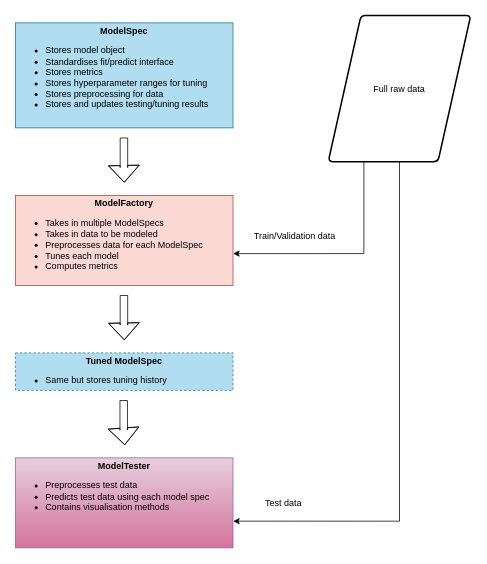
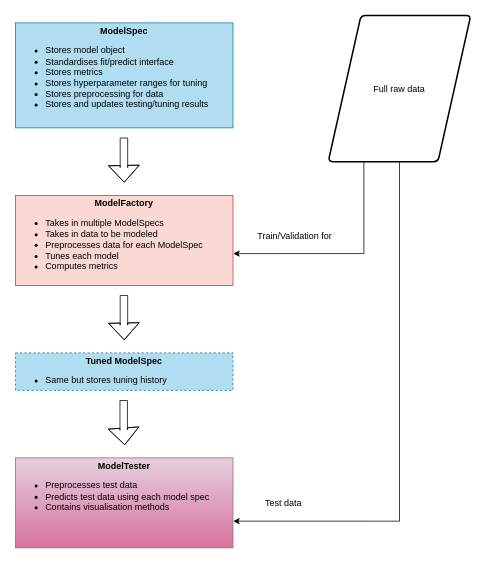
  <mxCell id="0" />
  <mxCell id="1" parent="0" />
  <mxCell id="2" value="&lt;p style=&quot;margin:0px;margin-top:4px;text-align:center;&quot;&gt;&lt;b&gt;ModelSpec&lt;/b&gt;&lt;/p&gt;&lt;div style=&quot;height:2px;&quot;&gt;&lt;ul&gt;&lt;li&gt;Stores model object&lt;br&gt;&lt;/li&gt;&lt;li&gt;Standardises fit/predict interface&lt;/li&gt;&lt;li&gt;Stores metrics&lt;/li&gt;&lt;li&gt;Stores hyperparameter ranges for tuning&lt;/li&gt;&lt;li&gt;Stores preprocessing for data&lt;/li&gt;&lt;li&gt;Stores and updates testing/tuning results&lt;/li&gt;&lt;/ul&gt;&lt;/div&gt;" style="verticalAlign=top;align=left;overflow=fill;fontSize=12;fontFamily=Helvetica;html=1;whiteSpace=wrap;fillColor=#b1ddf0;strokeColor=#10739e;" parent="1" vertex="1"><mxGeometry x="20" y="30" width="290" height="140" as="geometry" /></mxCell>
  <mxCell id="3" value="&lt;p style=&quot;margin:0px;margin-top:4px;text-align:center;&quot;&gt;&lt;b&gt;ModelFactory&lt;/b&gt;&lt;/p&gt;&lt;div style=&quot;height:2px;&quot;&gt;&lt;ul&gt;&lt;li&gt;Takes in multiple ModelSpecs&lt;/li&gt;&lt;li&gt;Takes in data to be modeled&lt;/li&gt;&lt;li&gt;Preprocesses data for each ModelSpec&lt;/li&gt;&lt;li&gt;Tunes each model&lt;/li&gt;&lt;li&gt;Computes metrics&lt;/li&gt;&lt;/ul&gt;&lt;/div&gt;" style="verticalAlign=top;align=left;overflow=fill;fontSize=12;fontFamily=Helvetica;html=1;whiteSpace=wrap;fillColor=#fad9d5;strokeColor=#ae4132;" parent="1" vertex="1"><mxGeometry x="20" y="260" width="290" height="120" as="geometry" /></mxCell>
  <mxCell id="4" value="" style="shape=flexArrow;endArrow=classic;html=1;rounded=0;endWidth=30;endSize=7.117;" parent="1" edge="1"><mxGeometry width="50" height="50" relative="1" as="geometry"><mxPoint x="164.58" y="183" as="sourcePoint" /><mxPoint x="165" y="243" as="targetPoint" /><Array as="points"><mxPoint x="164.58" y="223" /></Array></mxGeometry></mxCell>
  <mxCell id="5" value="&lt;p style=&quot;margin:0px;margin-top:4px;text-align:center;&quot;&gt;&lt;b&gt;ModelTester&lt;/b&gt;&lt;/p&gt;&lt;p style=&quot;margin: 4px 0px 0px;&quot;&gt;&lt;/p&gt;&lt;ul&gt;&lt;li&gt;Preprocesses test data&lt;/li&gt;&lt;li&gt;Predicts test data using each model spec&lt;/li&gt;&lt;li&gt;Contains visualisation methods&amp;nbsp;&lt;/li&gt;&lt;/ul&gt;&lt;p&gt;&lt;/p&gt;" style="verticalAlign=top;align=left;overflow=fill;fontSize=12;fontFamily=Helvetica;html=1;whiteSpace=wrap;fillColor=#e6d0de;strokeColor=#996185;gradientColor=#d5739d;" parent="1" vertex="1"><mxGeometry x="20" y="610" width="290" height="120" as="geometry" /></mxCell>
  <mxCell id="6" value="" style="shape=flexArrow;endArrow=classic;html=1;rounded=0;endWidth=30;endSize=7.117;" parent="1" edge="1"><mxGeometry width="50" height="50" relative="1" as="geometry"><mxPoint x="164.29" y="533" as="sourcePoint" /><mxPoint x="165.71" y="593" as="targetPoint" /><Array as="points"><mxPoint x="164.29" y="573" /></Array></mxGeometry></mxCell>
  <mxCell id="7" value="&lt;p style=&quot;margin:0px;margin-top:4px;text-align:center;&quot;&gt;&lt;b&gt;Tuned ModelSpec&lt;/b&gt;&lt;/p&gt;&lt;p style=&quot;margin: 4px 0px 0px;&quot;&gt;&lt;/p&gt;&lt;ul&gt;&lt;li&gt;Same but stores tuning history&lt;/li&gt;&lt;/ul&gt;&lt;p&gt;&lt;/p&gt;&lt;p&gt;&lt;/p&gt;" style="verticalAlign=top;align=left;overflow=fill;fontSize=12;fontFamily=Helvetica;html=1;whiteSpace=wrap;fillColor=#b1ddf0;strokeColor=#10739e;dashed=1;" parent="1" vertex="1"><mxGeometry x="20" y="470" width="290" height="50" as="geometry" /></mxCell>
  <mxCell id="8" value="" style="shape=flexArrow;endArrow=classic;html=1;rounded=0;endWidth=30;endSize=7.117;" parent="1" edge="1"><mxGeometry width="50" height="50" relative="1" as="geometry"><mxPoint x="164.58" y="393" as="sourcePoint" /><mxPoint x="165" y="453" as="targetPoint" /><Array as="points"><mxPoint x="164.58" y="433" /></Array></mxGeometry></mxCell>
  <mxCell id="9" value="Full raw data" style="shape=parallelogram;html=1;strokeWidth=2;perimeter=parallelogramPerimeter;whiteSpace=wrap;rounded=1;arcSize=12;size=0.23;" parent="1" vertex="1"><mxGeometry x="437" y="20" width="190" height="195" as="geometry" /></mxCell>
  <mxCell id="10" style="edgeStyle=orthogonalEdgeStyle;rounded=0;orthogonalLoop=1;jettySize=auto;html=1;exitX=0.5;exitY=1;exitDx=0;exitDy=0;entryX=1.001;entryY=0.703;entryDx=0;entryDy=0;entryPerimeter=0;" parent="1" source="9" target="5" edge="1"><mxGeometry relative="1" as="geometry" /></mxCell>
  <mxCell id="11" style="edgeStyle=orthogonalEdgeStyle;rounded=0;orthogonalLoop=1;jettySize=auto;html=1;exitX=0.25;exitY=1;exitDx=0;exitDy=0;entryX=1.001;entryY=0.647;entryDx=0;entryDy=0;entryPerimeter=0;" parent="1" source="9" target="3" edge="1"><mxGeometry relative="1" as="geometry" /></mxCell>
- <mxCell id="12" value="Train/Validation data" style="text;html=1;align=center;verticalAlign=middle;resizable=0;points=[];autosize=1;strokeColor=none;fillColor=none;" parent="1" vertex="1"><mxGeometry x="327" y="300" width="130" height="30" as="geometry" /></mxCell>
+ <mxCell id="12" value="Train/Validation for" style="text;html=1;align=center;verticalAlign=middle;resizable=0;points=[];autosize=1;strokeColor=none;fillColor=none;" parent="1" vertex="1"><mxGeometry x="327" y="300" width="130" height="30" as="geometry" /></mxCell>
  <mxCell id="13" value="Test data" style="text;html=1;align=center;verticalAlign=middle;resizable=0;points=[];autosize=1;strokeColor=none;fillColor=none;" parent="1" vertex="1"><mxGeometry x="342" y="655" width="70" height="30" as="geometry" /></mxCell>
